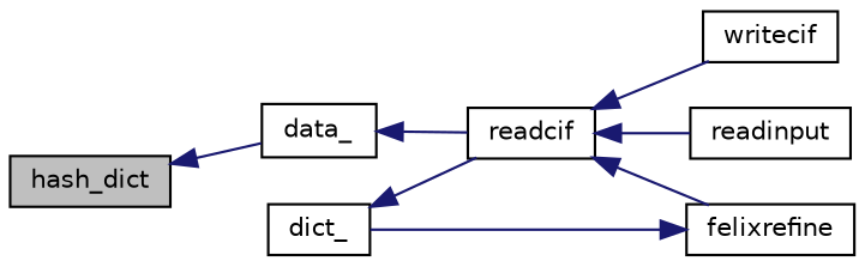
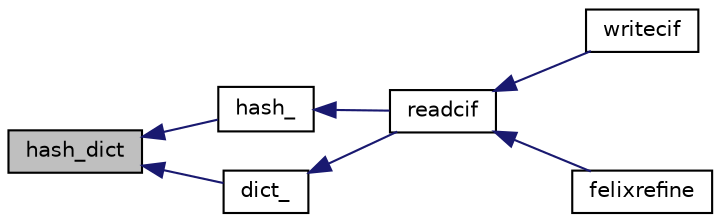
  digraph {
    rankdir=LR
    node [color=black fillcolor=white fontname=Helvetica fontsize=10 shape=record style=filled]
    edge [color=midnightblue dir=back fontname=Helvetica fontsize=10 labelfontname=Helvetica labelfontsize=10 style=solid]
    n1 [fillcolor=grey75 fontcolor=black height=0.2 label=hash_dict width=0.4]
    n2 [height=0.2 label=dict_ width=0.4]
-   n3 [height=0.2 label=data_ width=0.4]
+   n3 [height=0.2 label=hash_ width=0.4]
    n4 [height=0.2 label=readcif width=0.4]
    n5 [height=0.2 label=writecif width=0.4]
    n6 [height=0.2 label=felixrefine width=0.4]
-   n7 [height=0.2 label=readinput width=0.4]
-   n6 -> n2
+   n1 -> n2
    n1 -> n3
    n2 -> n4
    n3 -> n4
    n4 -> n5
    n4 -> n6
-   n4 -> n7
  }
